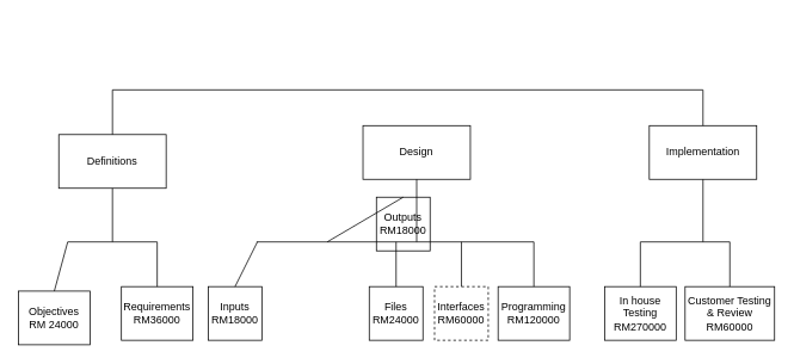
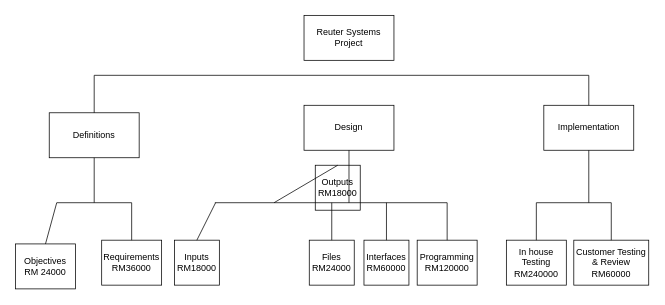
  <mxCell id="0" />
  <mxCell id="1" parent="0" />
+ <mxCell id="2" value="Reuter Systems Project" style="rounded=0;whiteSpace=wrap;html=1;" parent="1" vertex="1"><mxGeometry x="405" y="20" width="120" height="60" as="geometry" /></mxCell>
  <mxCell id="3" value="Definitions" style="rounded=0;whiteSpace=wrap;html=1;" parent="1" vertex="1"><mxGeometry x="65" y="150" width="120" height="60" as="geometry" /></mxCell>
  <mxCell id="4" value="Design" style="rounded=0;whiteSpace=wrap;html=1;" parent="1" vertex="1"><mxGeometry x="405" y="140" width="120" height="60" as="geometry" /></mxCell>
  <mxCell id="5" value="Implementation" style="rounded=0;whiteSpace=wrap;html=1;" parent="1" vertex="1"><mxGeometry x="725" y="140" width="120" height="60" as="geometry" /></mxCell>
  <mxCell id="6" value="Objectives&lt;div&gt;RM 24000&lt;/div&gt;" style="rounded=0;whiteSpace=wrap;html=1;" parent="1" vertex="1"><mxGeometry x="20" y="325" width="80" height="60" as="geometry" /></mxCell>
  <mxCell id="7" value="Requirements&lt;div&gt;RM36000&lt;/div&gt;" style="rounded=0;whiteSpace=wrap;html=1;" parent="1" vertex="1"><mxGeometry x="135" y="320" width="80" height="60" as="geometry" /></mxCell>
  <mxCell id="8" value="Inputs&lt;div&gt;RM18000&lt;/div&gt;" style="rounded=0;whiteSpace=wrap;html=1;" parent="1" vertex="1"><mxGeometry x="232" y="320" width="60" height="60" as="geometry" /></mxCell>
  <mxCell id="9" value="Outputs&lt;div&gt;RM18000&lt;/div&gt;" style="rounded=0;whiteSpace=wrap;html=1;" parent="1" vertex="1"><mxGeometry x="420" y="220" width="60" height="60" as="geometry" /></mxCell>
  <mxCell id="10" value="Files&lt;div&gt;RM24000&lt;/div&gt;" style="rounded=0;whiteSpace=wrap;html=1;" parent="1" vertex="1"><mxGeometry x="412" y="320" width="60" height="60" as="geometry" /></mxCell>
- <mxCell id="11" value="Interfaces&lt;div&gt;RM60000&lt;/div&gt;" style="rounded=0;whiteSpace=wrap;html=1;dashed=1;" parent="1" vertex="1"><mxGeometry x="485" y="320" width="60" height="60" as="geometry" /></mxCell>
+ <mxCell id="11" value="Interfaces&lt;div&gt;RM60000&lt;/div&gt;" style="rounded=0;whiteSpace=wrap;html=1;" parent="1" vertex="1"><mxGeometry x="485" y="320" width="60" height="60" as="geometry" /></mxCell>
  <mxCell id="12" value="Programming&lt;div&gt;RM120000&lt;/div&gt;" style="rounded=0;whiteSpace=wrap;html=1;" parent="1" vertex="1"><mxGeometry x="556" y="320" width="80" height="60" as="geometry" /></mxCell>
- <mxCell id="13" value="In house Testing&lt;div&gt;RM270000&lt;/div&gt;" style="rounded=0;whiteSpace=wrap;html=1;" parent="1" vertex="1"><mxGeometry x="675" y="320" width="80" height="60" as="geometry" /></mxCell>
+ <mxCell id="13" value="In house Testing&lt;div&gt;RM240000&lt;/div&gt;" style="rounded=0;whiteSpace=wrap;html=1;" parent="1" vertex="1"><mxGeometry x="675" y="320" width="80" height="60" as="geometry" /></mxCell>
  <mxCell id="14" value="Customer Testing &amp;amp; Review&lt;div&gt;RM60000&lt;/div&gt;" style="rounded=0;whiteSpace=wrap;html=1;" parent="1" vertex="1"><mxGeometry x="765" y="320" width="100" height="60" as="geometry" /></mxCell>
  <mxCell id="15" value="" style="endArrow=none;html=1;rounded=0;" parent="1" edge="1"><mxGeometry width="50" height="50" relative="1" as="geometry"><mxPoint x="125" y="100" as="sourcePoint" /><mxPoint x="785" y="100" as="targetPoint" /></mxGeometry></mxCell>
  <mxCell id="16" value="" style="endArrow=none;html=1;rounded=0;exitX=0.5;exitY=0;exitDx=0;exitDy=0;" parent="1" source="3" edge="1"><mxGeometry width="50" height="50" relative="1" as="geometry"><mxPoint x="75" y="120" as="sourcePoint" /><mxPoint x="125" y="100" as="targetPoint" /></mxGeometry></mxCell>
  <mxCell id="17" value="" style="endArrow=none;html=1;rounded=0;exitX=0.5;exitY=0;exitDx=0;exitDy=0;" parent="1" source="5" edge="1"><mxGeometry width="50" height="50" relative="1" as="geometry"><mxPoint x="675" y="170" as="sourcePoint" /><mxPoint x="785" y="100" as="targetPoint" /></mxGeometry></mxCell>
  <mxCell id="18" value="" style="endArrow=none;html=1;rounded=0;exitX=0.5;exitY=0;exitDx=0;exitDy=0;" parent="1" source="6" edge="1"><mxGeometry width="50" height="50" relative="1" as="geometry"><mxPoint x="65" y="320" as="sourcePoint" /><mxPoint x="75" y="270" as="targetPoint" /></mxGeometry></mxCell>
  <mxCell id="19" value="" style="endArrow=none;html=1;rounded=0;exitX=0.5;exitY=0;exitDx=0;exitDy=0;" parent="1" source="7" edge="1"><mxGeometry width="50" height="50" relative="1" as="geometry"><mxPoint x="165" y="310" as="sourcePoint" /><mxPoint x="175" y="270" as="targetPoint" /></mxGeometry></mxCell>
  <mxCell id="20" value="" style="endArrow=none;html=1;rounded=0;" parent="1" edge="1"><mxGeometry width="50" height="50" relative="1" as="geometry"><mxPoint x="75" y="270" as="sourcePoint" /><mxPoint x="175" y="270" as="targetPoint" /></mxGeometry></mxCell>
  <mxCell id="21" value="" style="endArrow=none;html=1;rounded=0;entryX=0.5;entryY=1;entryDx=0;entryDy=0;" parent="1" target="3" edge="1"><mxGeometry width="50" height="50" relative="1" as="geometry"><mxPoint x="125" y="270" as="sourcePoint" /><mxPoint x="105" y="220" as="targetPoint" /></mxGeometry></mxCell>
  <mxCell id="22" value="" style="endArrow=none;html=1;rounded=0;exitX=0.5;exitY=0;exitDx=0;exitDy=0;" parent="1" source="8" edge="1"><mxGeometry width="50" height="50" relative="1" as="geometry"><mxPoint x="385" y="310" as="sourcePoint" /><mxPoint x="287" y="270" as="targetPoint" /></mxGeometry></mxCell>
  <mxCell id="23" value="" style="endArrow=none;html=1;rounded=0;exitX=0.5;exitY=0;exitDx=0;exitDy=0;" parent="1" source="9" edge="1"><mxGeometry width="50" height="50" relative="1" as="geometry"><mxPoint x="355" y="320" as="sourcePoint" /><mxPoint x="365" y="270" as="targetPoint" /></mxGeometry></mxCell>
  <mxCell id="24" value="" style="endArrow=none;html=1;rounded=0;exitX=0.5;exitY=0;exitDx=0;exitDy=0;" parent="1" source="10" edge="1"><mxGeometry width="50" height="50" relative="1" as="geometry"><mxPoint x="465" y="310" as="sourcePoint" /><mxPoint x="442" y="270" as="targetPoint" /></mxGeometry></mxCell>
  <mxCell id="25" value="" style="endArrow=none;html=1;rounded=0;exitX=0.5;exitY=0;exitDx=0;exitDy=0;" parent="1" source="11" edge="1"><mxGeometry width="50" height="50" relative="1" as="geometry"><mxPoint x="545" y="300" as="sourcePoint" /><mxPoint x="515" y="270" as="targetPoint" /></mxGeometry></mxCell>
  <mxCell id="26" value="" style="endArrow=none;html=1;rounded=0;exitX=0.5;exitY=0;exitDx=0;exitDy=0;" parent="1" source="12" edge="1"><mxGeometry width="50" height="50" relative="1" as="geometry"><mxPoint x="596" y="320" as="sourcePoint" /><mxPoint x="596" y="270" as="targetPoint" /></mxGeometry></mxCell>
  <mxCell id="27" value="" style="endArrow=none;html=1;rounded=0;" parent="1" edge="1"><mxGeometry width="50" height="50" relative="1" as="geometry"><mxPoint x="286" y="270" as="sourcePoint" /><mxPoint x="596" y="270" as="targetPoint" /></mxGeometry></mxCell>
  <mxCell id="28" value="" style="endArrow=none;html=1;rounded=0;entryX=0.5;entryY=1;entryDx=0;entryDy=0;" parent="1" target="4" edge="1"><mxGeometry width="50" height="50" relative="1" as="geometry"><mxPoint x="465" y="270" as="sourcePoint" /><mxPoint x="325" y="190" as="targetPoint" /></mxGeometry></mxCell>
  <mxCell id="29" value="" style="endArrow=none;html=1;rounded=0;exitX=0.5;exitY=0;exitDx=0;exitDy=0;" parent="1" source="13" edge="1"><mxGeometry width="50" height="50" relative="1" as="geometry"><mxPoint x="695" y="290" as="sourcePoint" /><mxPoint x="715" y="270" as="targetPoint" /></mxGeometry></mxCell>
  <mxCell id="30" value="" style="endArrow=none;html=1;rounded=0;exitX=0.5;exitY=0;exitDx=0;exitDy=0;" parent="1" source="14" edge="1"><mxGeometry width="50" height="50" relative="1" as="geometry"><mxPoint x="785" y="280" as="sourcePoint" /><mxPoint x="815" y="270" as="targetPoint" /></mxGeometry></mxCell>
  <mxCell id="31" value="" style="endArrow=none;html=1;rounded=0;" parent="1" edge="1"><mxGeometry width="50" height="50" relative="1" as="geometry"><mxPoint x="715" y="270" as="sourcePoint" /><mxPoint x="815" y="270" as="targetPoint" /></mxGeometry></mxCell>
  <mxCell id="32" value="" style="endArrow=none;html=1;rounded=0;entryX=0.5;entryY=1;entryDx=0;entryDy=0;" parent="1" target="5" edge="1"><mxGeometry width="50" height="50" relative="1" as="geometry"><mxPoint x="785" y="270" as="sourcePoint" /><mxPoint x="655" y="200" as="targetPoint" /></mxGeometry></mxCell>
